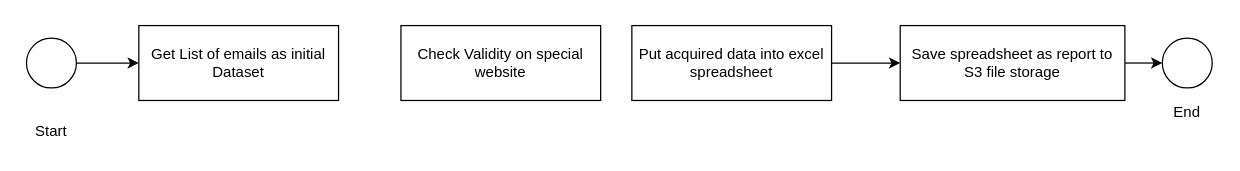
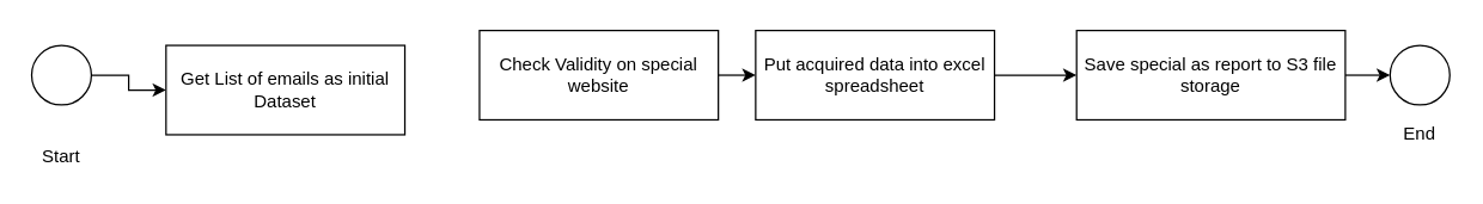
  <mxCell id="0" />
  <mxCell id="1" parent="0" />
  <mxCell id="2" style="edgeStyle=orthogonalEdgeStyle;rounded=0;orthogonalLoop=1;jettySize=auto;html=1;exitX=1;exitY=0.5;exitDx=0;exitDy=0;entryX=0;entryY=0.5;entryDx=0;entryDy=0;" edge="1" parent="1" source="3" target="4"><mxGeometry relative="1" as="geometry" /></mxCell>
  <mxCell id="3" value="" style="ellipse;whiteSpace=wrap;html=1;aspect=fixed;" vertex="1" parent="1"><mxGeometry x="20" y="30" width="40" height="40" as="geometry" /></mxCell>
- <mxCell id="4" value="Get List of emails as initial Dataset" style="rounded=0;whiteSpace=wrap;html=1;" vertex="1" parent="1"><mxGeometry x="110" y="20" width="160" height="60" as="geometry" /></mxCell>
+ <mxCell id="4" value="Get List of emails as initial Dataset" style="rounded=0;whiteSpace=wrap;html=1;" vertex="1" parent="1"><mxGeometry x="110" y="30" width="160" height="60" as="geometry" /></mxCell>
+ <mxCell id="5" style="edgeStyle=orthogonalEdgeStyle;rounded=0;orthogonalLoop=1;jettySize=auto;html=1;exitX=1;exitY=0.5;exitDx=0;exitDy=0;entryX=0;entryY=0.5;entryDx=0;entryDy=0;" edge="1" parent="1" source="6" target="8"><mxGeometry relative="1" as="geometry" /></mxCell>
  <mxCell id="6" value="Check Validity on special website" style="rounded=0;whiteSpace=wrap;html=1;" vertex="1" parent="1"><mxGeometry x="320" y="20" width="160" height="60" as="geometry" /></mxCell>
  <mxCell id="7" style="edgeStyle=orthogonalEdgeStyle;rounded=0;orthogonalLoop=1;jettySize=auto;html=1;exitX=1;exitY=0.5;exitDx=0;exitDy=0;" edge="1" parent="1" source="8" target="10"><mxGeometry relative="1" as="geometry" /></mxCell>
  <mxCell id="8" value="Put acquired data into excel spreadsheet" style="rounded=0;whiteSpace=wrap;html=1;" vertex="1" parent="1"><mxGeometry x="505" y="20" width="160" height="60" as="geometry" /></mxCell>
  <mxCell id="9" style="edgeStyle=orthogonalEdgeStyle;rounded=0;orthogonalLoop=1;jettySize=auto;html=1;exitX=1;exitY=0.5;exitDx=0;exitDy=0;entryX=0;entryY=0.5;entryDx=0;entryDy=0;" edge="1" parent="1" source="10" target="11"><mxGeometry relative="1" as="geometry" /></mxCell>
- <mxCell id="10" value="Save spreadsheet as report to S3 file storage" style="rounded=0;whiteSpace=wrap;html=1;" vertex="1" parent="1"><mxGeometry x="720" y="20" width="180" height="60" as="geometry" /></mxCell>
+ <mxCell id="10" value="Save special as report to S3 file storage" style="rounded=0;whiteSpace=wrap;html=1;" vertex="1" parent="1"><mxGeometry x="720" y="20" width="180" height="60" as="geometry" /></mxCell>
  <mxCell id="11" value="" style="ellipse;whiteSpace=wrap;html=1;aspect=fixed;" vertex="1" parent="1"><mxGeometry x="930" y="30" width="40" height="40" as="geometry" /></mxCell>
  <mxCell id="12" value="Start" style="text;html=1;strokeColor=none;fillColor=none;align=center;verticalAlign=middle;whiteSpace=wrap;rounded=0;" vertex="1" parent="1"><mxGeometry x="20" y="95" width="40" height="20" as="geometry" /></mxCell>
  <mxCell id="13" value="End" style="text;html=1;strokeColor=none;fillColor=none;align=center;verticalAlign=middle;whiteSpace=wrap;rounded=0;" vertex="1" parent="1"><mxGeometry x="930" y="80" width="40" height="20" as="geometry" /></mxCell>
